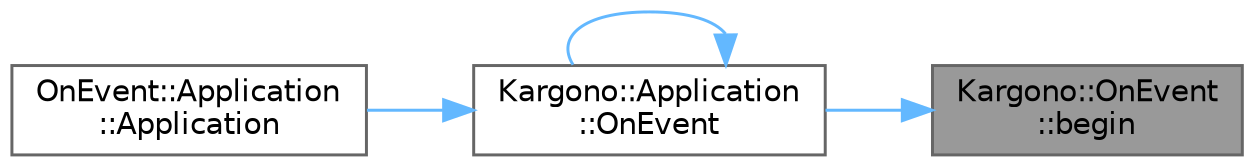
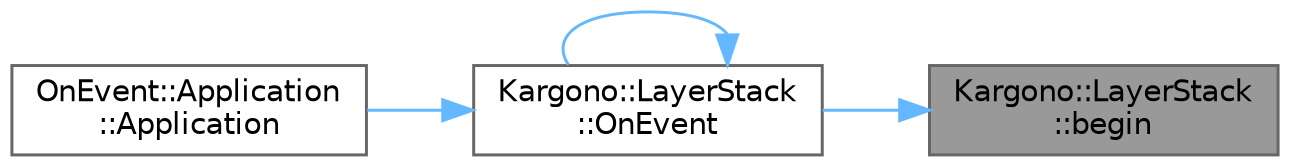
  digraph {
    rankdir=RL
    node [color=grey40 fillcolor=white fontname=Helvetica fontsize=10 shape=box style=filled]
    edge [color=steelblue1 dir=back fontname=Helvetica fontsize=10 labelfontname=Helvetica labelfontsize=10 style=solid]
-   n1 [color=gray40 fillcolor=grey60 fontcolor=black height=0.2 label="Kargono::OnEvent\l::begin" width=0.4]
-   n2 [height=0.2 label="Kargono::Application\l::OnEvent" width=0.4]
+   n1 [color=gray40 fillcolor=grey60 fontcolor=black height=0.2 label="Kargono::LayerStack\l::begin" width=0.4]
+   n2 [height=0.2 label="Kargono::LayerStack\l::OnEvent" width=0.4]
    n3 [height=0.2 label="OnEvent::Application\l::Application" width=0.4]
    n1 -> n2
    n2 -> n2
    n2 -> n3
  }
